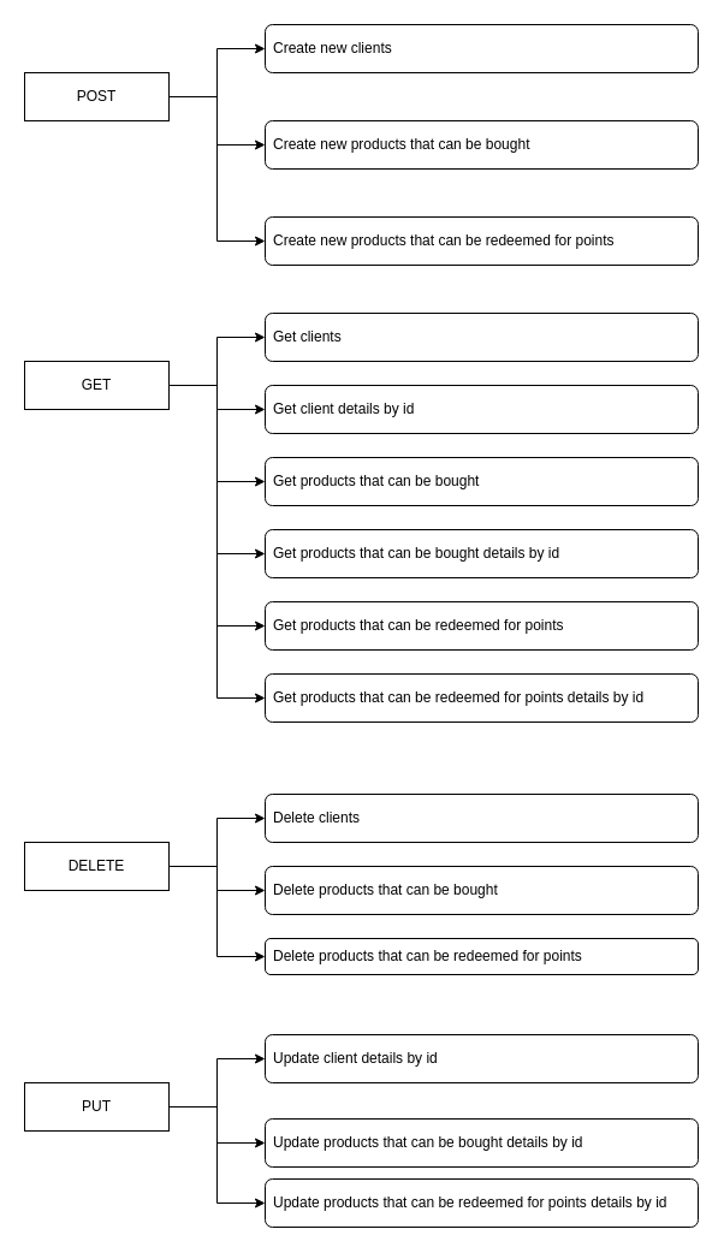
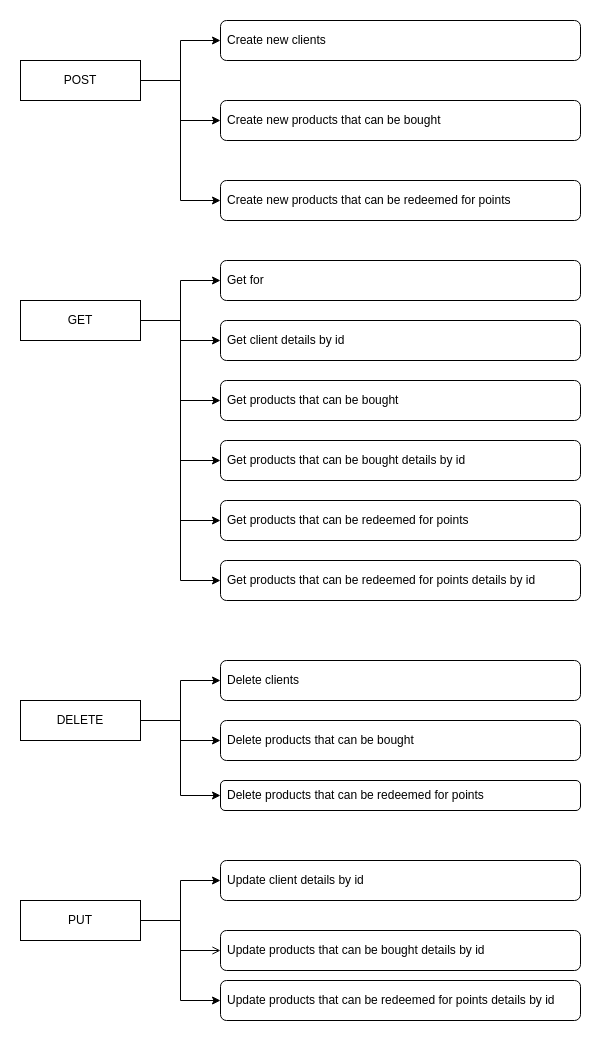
  <mxCell id="0" />
  <mxCell id="1" parent="0" />
  <mxCell id="2" style="edgeStyle=orthogonalEdgeStyle;rounded=0;orthogonalLoop=1;jettySize=auto;html=1;exitX=1;exitY=0.5;exitDx=0;exitDy=0;entryX=0;entryY=0.5;entryDx=0;entryDy=0;" parent="1" source="5" target="6" edge="1"><mxGeometry relative="1" as="geometry" /></mxCell>
  <mxCell id="3" style="edgeStyle=orthogonalEdgeStyle;rounded=0;orthogonalLoop=1;jettySize=auto;html=1;exitX=1;exitY=0.5;exitDx=0;exitDy=0;" parent="1" source="5" target="7" edge="1"><mxGeometry relative="1" as="geometry" /></mxCell>
  <mxCell id="4" style="edgeStyle=orthogonalEdgeStyle;rounded=0;orthogonalLoop=1;jettySize=auto;html=1;exitX=1;exitY=0.5;exitDx=0;exitDy=0;entryX=0;entryY=0.5;entryDx=0;entryDy=0;" parent="1" source="5" target="8" edge="1"><mxGeometry relative="1" as="geometry" /></mxCell>
  <mxCell id="5" value="POST" style="rounded=0;whiteSpace=wrap;html=1;" parent="1" vertex="1"><mxGeometry x="20" y="60" width="120" height="40" as="geometry" /></mxCell>
  <mxCell id="6" value="Create new clients" style="rounded=1;whiteSpace=wrap;html=1;align=left;spacingLeft=5;" parent="1" vertex="1"><mxGeometry x="220" y="20" width="360" height="40" as="geometry" /></mxCell>
  <mxCell id="7" value="Create new products that can be bought" style="rounded=1;whiteSpace=wrap;html=1;align=left;spacingLeft=5;" parent="1" vertex="1"><mxGeometry x="220" y="100" width="360" height="40" as="geometry" /></mxCell>
  <mxCell id="8" value="Create new products that can be redeemed for points" style="rounded=1;whiteSpace=wrap;html=1;align=left;spacingLeft=5;" parent="1" vertex="1"><mxGeometry x="220" y="180" width="360" height="40" as="geometry" /></mxCell>
  <mxCell id="9" style="edgeStyle=orthogonalEdgeStyle;rounded=0;orthogonalLoop=1;jettySize=auto;html=1;exitX=1;exitY=0.5;exitDx=0;exitDy=0;entryX=0;entryY=0.5;entryDx=0;entryDy=0;" parent="1" source="15" target="16" edge="1"><mxGeometry relative="1" as="geometry" /></mxCell>
  <mxCell id="10" style="edgeStyle=orthogonalEdgeStyle;rounded=0;orthogonalLoop=1;jettySize=auto;html=1;exitX=1;exitY=0.5;exitDx=0;exitDy=0;entryX=0;entryY=0.5;entryDx=0;entryDy=0;" parent="1" source="15" target="18" edge="1"><mxGeometry relative="1" as="geometry" /></mxCell>
  <mxCell id="11" style="edgeStyle=orthogonalEdgeStyle;rounded=0;orthogonalLoop=1;jettySize=auto;html=1;exitX=1;exitY=0.5;exitDx=0;exitDy=0;entryX=0;entryY=0.5;entryDx=0;entryDy=0;" parent="1" source="15" target="19" edge="1"><mxGeometry relative="1" as="geometry" /></mxCell>
  <mxCell id="12" style="edgeStyle=orthogonalEdgeStyle;rounded=0;orthogonalLoop=1;jettySize=auto;html=1;exitX=1;exitY=0.5;exitDx=0;exitDy=0;entryX=0;entryY=0.5;entryDx=0;entryDy=0;" parent="1" source="15" target="17" edge="1"><mxGeometry relative="1" as="geometry" /></mxCell>
  <mxCell id="13" style="edgeStyle=orthogonalEdgeStyle;rounded=0;orthogonalLoop=1;jettySize=auto;html=1;exitX=1;exitY=0.5;exitDx=0;exitDy=0;entryX=0;entryY=0.5;entryDx=0;entryDy=0;" parent="1" source="15" target="21" edge="1"><mxGeometry relative="1" as="geometry" /></mxCell>
  <mxCell id="14" style="edgeStyle=orthogonalEdgeStyle;rounded=0;orthogonalLoop=1;jettySize=auto;html=1;exitX=1;exitY=0.5;exitDx=0;exitDy=0;entryX=0;entryY=0.5;entryDx=0;entryDy=0;" parent="1" source="15" target="20" edge="1"><mxGeometry relative="1" as="geometry" /></mxCell>
  <mxCell id="15" value="GET" style="rounded=0;whiteSpace=wrap;html=1;" parent="1" vertex="1"><mxGeometry x="20" y="300" width="120" height="40" as="geometry" /></mxCell>
- <mxCell id="16" value="Get clients" style="rounded=1;whiteSpace=wrap;html=1;align=left;spacingLeft=5;" parent="1" vertex="1"><mxGeometry x="220" y="260" width="360" height="40" as="geometry" /></mxCell>
+ <mxCell id="16" value="Get for" style="rounded=1;whiteSpace=wrap;html=1;align=left;spacingLeft=5;" parent="1" vertex="1"><mxGeometry x="220" y="260" width="360" height="40" as="geometry" /></mxCell>
  <mxCell id="17" value="Get products that can be bought" style="rounded=1;whiteSpace=wrap;html=1;align=left;spacingLeft=5;" parent="1" vertex="1"><mxGeometry x="220" y="380" width="360" height="40" as="geometry" /></mxCell>
  <mxCell id="18" value="Get products that can be redeemed for points" style="rounded=1;whiteSpace=wrap;html=1;align=left;spacingLeft=5;" parent="1" vertex="1"><mxGeometry x="220" y="500" width="360" height="40" as="geometry" /></mxCell>
  <mxCell id="19" value="Get client details by id" style="rounded=1;whiteSpace=wrap;html=1;align=left;spacingLeft=5;" parent="1" vertex="1"><mxGeometry x="220" y="320" width="360" height="40" as="geometry" /></mxCell>
  <mxCell id="20" value="Get products that can be redeemed for points&amp;nbsp;details by id" style="rounded=1;whiteSpace=wrap;html=1;align=left;spacingLeft=5;" parent="1" vertex="1"><mxGeometry x="220" y="560" width="360" height="40" as="geometry" /></mxCell>
  <mxCell id="21" value="Get products that can be bought&amp;nbsp;details by id" style="rounded=1;whiteSpace=wrap;html=1;align=left;spacingLeft=5;" parent="1" vertex="1"><mxGeometry x="220" y="440" width="360" height="40" as="geometry" /></mxCell>
  <mxCell id="22" style="edgeStyle=orthogonalEdgeStyle;rounded=0;orthogonalLoop=1;jettySize=auto;html=1;exitX=1;exitY=0.5;exitDx=0;exitDy=0;entryX=0;entryY=0.5;entryDx=0;entryDy=0;" parent="1" source="25" target="26" edge="1"><mxGeometry relative="1" as="geometry" /></mxCell>
  <mxCell id="23" style="edgeStyle=orthogonalEdgeStyle;rounded=0;orthogonalLoop=1;jettySize=auto;html=1;exitX=1;exitY=0.5;exitDx=0;exitDy=0;entryX=0;entryY=0.5;entryDx=0;entryDy=0;" parent="1" source="25" target="28" edge="1"><mxGeometry relative="1" as="geometry" /></mxCell>
  <mxCell id="24" style="edgeStyle=orthogonalEdgeStyle;rounded=0;orthogonalLoop=1;jettySize=auto;html=1;exitX=1;exitY=0.5;exitDx=0;exitDy=0;entryX=0;entryY=0.5;entryDx=0;entryDy=0;" parent="1" source="25" target="27" edge="1"><mxGeometry relative="1" as="geometry" /></mxCell>
  <mxCell id="25" value="DELETE" style="rounded=0;whiteSpace=wrap;html=1;" parent="1" vertex="1"><mxGeometry x="20" y="700" width="120" height="40" as="geometry" /></mxCell>
  <mxCell id="26" value="Delete clients" style="rounded=1;whiteSpace=wrap;html=1;align=left;spacingLeft=5;" parent="1" vertex="1"><mxGeometry x="220" y="660" width="360" height="40" as="geometry" /></mxCell>
  <mxCell id="27" value="Delete products that can be redeemed for points" style="rounded=1;whiteSpace=wrap;html=1;align=left;spacingLeft=5;" parent="1" vertex="1"><mxGeometry x="220" y="780" width="360" height="30" as="geometry" /></mxCell>
  <mxCell id="28" value="Delete products that can be bought" style="rounded=1;whiteSpace=wrap;html=1;align=left;spacingLeft=5;" parent="1" vertex="1"><mxGeometry x="220" y="720" width="360" height="40" as="geometry" /></mxCell>
  <mxCell id="29" style="edgeStyle=orthogonalEdgeStyle;rounded=0;orthogonalLoop=1;jettySize=auto;html=1;exitX=1;exitY=0.5;exitDx=0;exitDy=0;entryX=0;entryY=0.5;entryDx=0;entryDy=0;" parent="1" source="32" target="33" edge="1"><mxGeometry relative="1" as="geometry" /></mxCell>
- <mxCell id="30" style="edgeStyle=orthogonalEdgeStyle;rounded=0;orthogonalLoop=1;jettySize=auto;html=1;exitX=1;exitY=0.5;exitDx=0;exitDy=0;entryX=0;entryY=0.5;entryDx=0;entryDy=0;" parent="1" source="32" target="35" edge="1"><mxGeometry relative="1" as="geometry" /></mxCell>
+ <mxCell id="30" style="edgeStyle=orthogonalEdgeStyle;rounded=0;orthogonalLoop=1;jettySize=auto;html=1;exitX=1;exitY=0.5;exitDx=0;exitDy=0;entryX=0;entryY=0.5;entryDx=0;entryDy=0;endArrow=open;" parent="1" source="32" target="35" edge="1"><mxGeometry relative="1" as="geometry" /></mxCell>
  <mxCell id="31" style="edgeStyle=orthogonalEdgeStyle;rounded=0;orthogonalLoop=1;jettySize=auto;html=1;exitX=1;exitY=0.5;exitDx=0;exitDy=0;entryX=0;entryY=0.5;entryDx=0;entryDy=0;" parent="1" source="32" target="34" edge="1"><mxGeometry relative="1" as="geometry" /></mxCell>
  <mxCell id="32" value="PUT" style="rounded=0;whiteSpace=wrap;html=1;" parent="1" vertex="1"><mxGeometry x="20" y="900" width="120" height="40" as="geometry" /></mxCell>
  <mxCell id="33" value="Update client details by id" style="rounded=1;whiteSpace=wrap;html=1;align=left;spacingLeft=5;" parent="1" vertex="1"><mxGeometry x="220" y="860" width="360" height="40" as="geometry" /></mxCell>
  <mxCell id="34" value="Update products that can be redeemed for points details by id" style="rounded=1;whiteSpace=wrap;html=1;align=left;spacingLeft=5;" parent="1" vertex="1"><mxGeometry x="220" y="980" width="360" height="40" as="geometry" /></mxCell>
  <mxCell id="35" value="Update products that can be bought&amp;nbsp;details by id" style="rounded=1;whiteSpace=wrap;html=1;align=left;spacingLeft=5;" parent="1" vertex="1"><mxGeometry x="220" y="930" width="360" height="40" as="geometry" /></mxCell>
